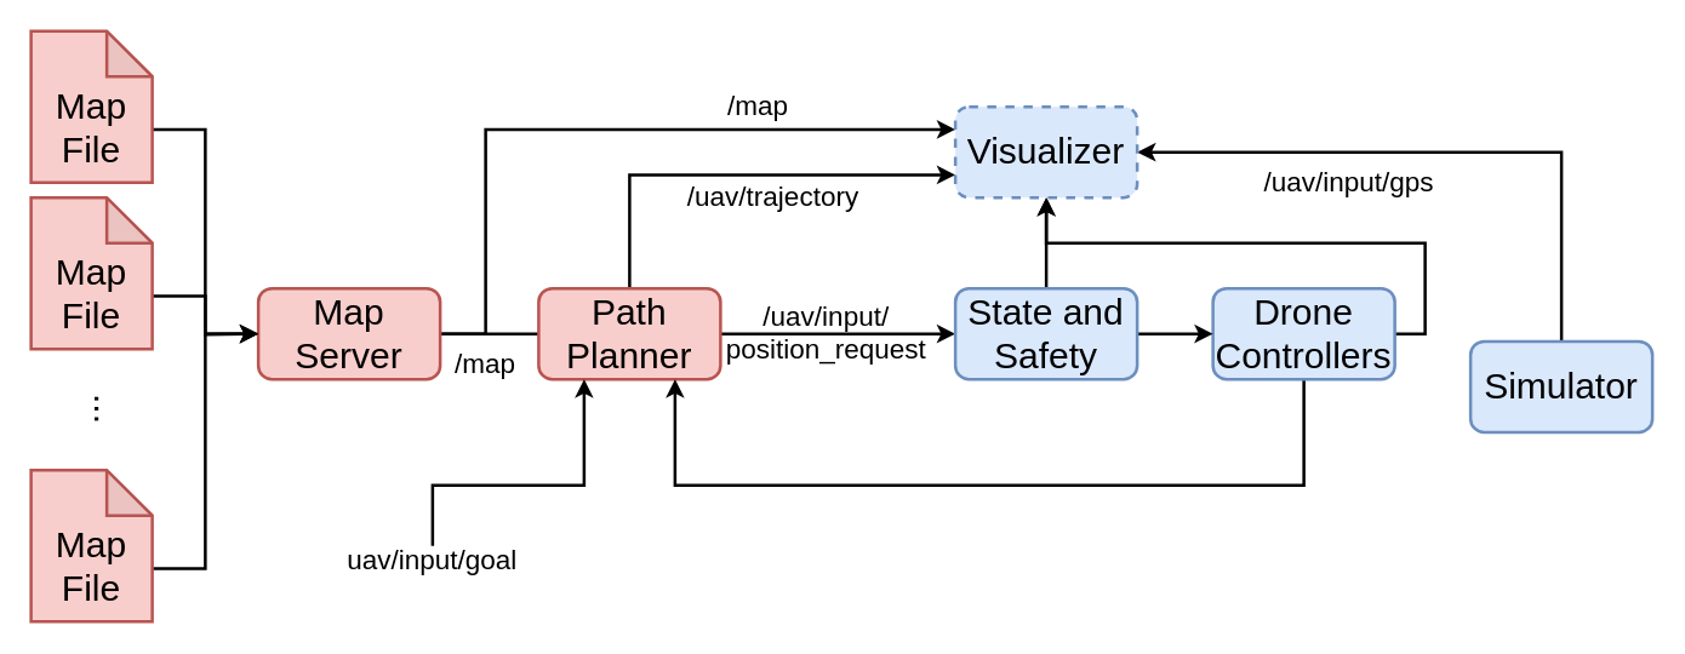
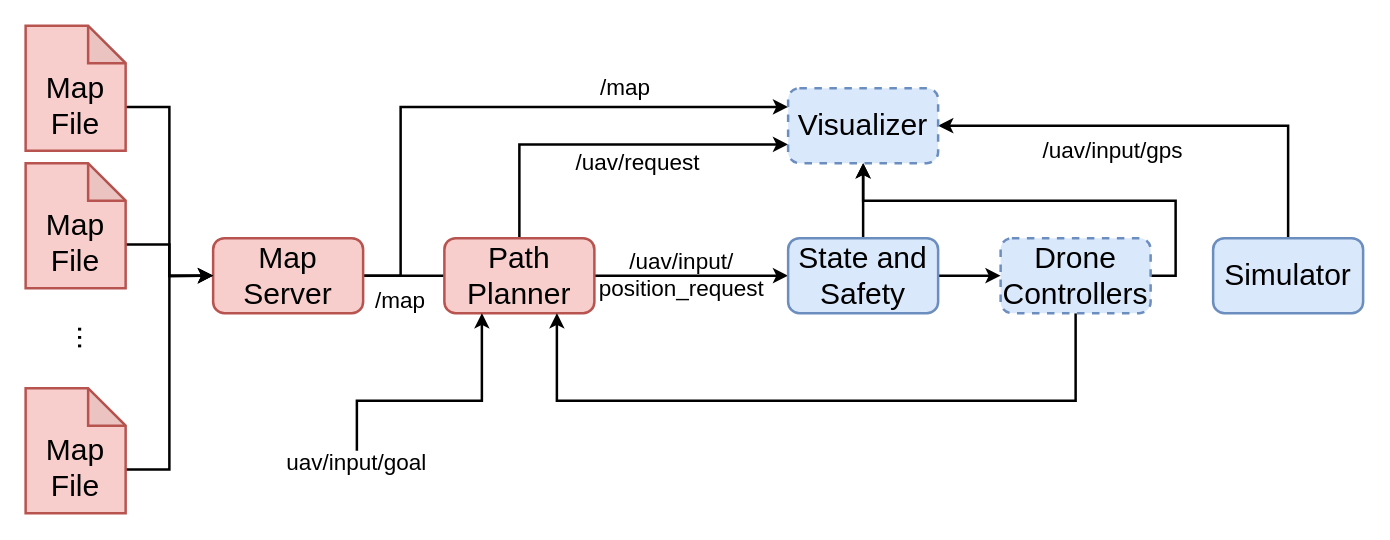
  <mxCell id="0" />
  <mxCell id="1" parent="0" />
  <mxCell id="2" style="edgeStyle=orthogonalEdgeStyle;rounded=0;orthogonalLoop=1;jettySize=auto;html=1;exitX=1;exitY=0.5;exitDx=0;exitDy=0;entryX=0;entryY=0.5;entryDx=0;entryDy=0;fontSize=24;strokeWidth=2;endArrow=none;" parent="1" source="4" target="7" edge="1"><mxGeometry relative="1" as="geometry" /></mxCell>
  <mxCell id="3" style="edgeStyle=orthogonalEdgeStyle;rounded=0;orthogonalLoop=1;jettySize=auto;html=1;exitX=1;exitY=0.5;exitDx=0;exitDy=0;entryX=0;entryY=0.25;entryDx=0;entryDy=0;strokeWidth=2;" edge="1" parent="1" source="4" target="13"><mxGeometry relative="1" as="geometry"><Array as="points"><mxPoint x="320" y="220" /><mxPoint x="320" y="85" /></Array></mxGeometry></mxCell>
  <mxCell id="4" value="Map Server" style="rounded=1;whiteSpace=wrap;html=1;fontSize=24;strokeWidth=2;fillColor=#f8cecc;strokeColor=#b85450;" parent="1" vertex="1"><mxGeometry x="170" y="190" width="120" height="60" as="geometry" /></mxCell>
  <mxCell id="5" style="edgeStyle=orthogonalEdgeStyle;rounded=0;orthogonalLoop=1;jettySize=auto;html=1;exitX=1;exitY=0.5;exitDx=0;exitDy=0;entryX=0;entryY=0.5;entryDx=0;entryDy=0;fontSize=24;strokeWidth=2;" parent="1" source="7" target="23" edge="1"><mxGeometry relative="1" as="geometry" /></mxCell>
  <mxCell id="6" style="edgeStyle=orthogonalEdgeStyle;rounded=0;orthogonalLoop=1;jettySize=auto;html=1;exitX=0.5;exitY=0;exitDx=0;exitDy=0;entryX=0;entryY=0.75;entryDx=0;entryDy=0;strokeWidth=2;" edge="1" parent="1" source="7" target="13"><mxGeometry relative="1" as="geometry" /></mxCell>
  <mxCell id="7" value="Path Planner" style="rounded=1;whiteSpace=wrap;html=1;fontSize=24;strokeWidth=2;fillColor=#f8cecc;strokeColor=#b85450;" parent="1" vertex="1"><mxGeometry x="355" y="190" width="120" height="60" as="geometry" /></mxCell>
  <mxCell id="8" style="edgeStyle=orthogonalEdgeStyle;rounded=0;orthogonalLoop=1;jettySize=auto;html=1;exitX=1;exitY=0.5;exitDx=0;exitDy=0;fontSize=24;strokeWidth=2;" parent="1" source="10" target="13" edge="1"><mxGeometry relative="1" as="geometry" /></mxCell>
  <mxCell id="9" style="edgeStyle=orthogonalEdgeStyle;rounded=0;orthogonalLoop=1;jettySize=auto;html=1;exitX=0.5;exitY=1;exitDx=0;exitDy=0;entryX=0.75;entryY=1;entryDx=0;entryDy=0;strokeWidth=2;" edge="1" parent="1" source="10" target="7"><mxGeometry relative="1" as="geometry"><Array as="points"><mxPoint x="860" y="320" /><mxPoint x="445" y="320" /></Array></mxGeometry></mxCell>
- <mxCell id="10" value="Drone Controllers" style="rounded=1;whiteSpace=wrap;html=1;fontSize=24;strokeWidth=2;fillColor=#dae8fc;strokeColor=#6c8ebf;" parent="1" vertex="1"><mxGeometry x="800" y="190" width="120" height="60" as="geometry" /></mxCell>
+ <mxCell id="10" value="Drone Controllers" style="rounded=1;whiteSpace=wrap;html=1;fontSize=24;strokeWidth=2;fillColor=#dae8fc;strokeColor=#6c8ebf;dashed=1;" parent="1" vertex="1"><mxGeometry x="800" y="190" width="120" height="60" as="geometry" /></mxCell>
  <mxCell id="11" style="edgeStyle=orthogonalEdgeStyle;rounded=0;orthogonalLoop=1;jettySize=auto;html=1;exitX=0.5;exitY=0;exitDx=0;exitDy=0;entryX=1;entryY=0.5;entryDx=0;entryDy=0;fontSize=24;strokeWidth=2;" parent="1" source="12" target="13" edge="1"><mxGeometry relative="1" as="geometry" /></mxCell>
- <mxCell id="12" value="Simulator" style="rounded=1;whiteSpace=wrap;html=1;fontSize=24;strokeWidth=2;fillColor=#dae8fc;strokeColor=#6c8ebf;" parent="1" vertex="1"><mxGeometry x="970" y="225" width="120" height="60" as="geometry" /></mxCell>
+ <mxCell id="12" value="Simulator" style="rounded=1;whiteSpace=wrap;html=1;fontSize=24;strokeWidth=2;fillColor=#dae8fc;strokeColor=#6c8ebf;" parent="1" vertex="1"><mxGeometry x="970" y="190" width="120" height="60" as="geometry" /></mxCell>
  <mxCell id="13" value="Visualizer" style="rounded=1;whiteSpace=wrap;html=1;fontSize=24;strokeWidth=2;fillColor=#dae8fc;strokeColor=#6c8ebf;dashed=1;" parent="1" vertex="1"><mxGeometry x="630" y="70" width="120" height="60" as="geometry" /></mxCell>
  <mxCell id="14" style="edgeStyle=orthogonalEdgeStyle;rounded=0;orthogonalLoop=1;jettySize=auto;html=1;exitX=0;exitY=0;exitDx=80;exitDy=65;exitPerimeter=0;entryX=0;entryY=0.5;entryDx=0;entryDy=0;fontSize=24;strokeWidth=2;" parent="1" source="15" target="4" edge="1"><mxGeometry relative="1" as="geometry" /></mxCell>
  <mxCell id="15" value="&lt;br style=&quot;font-size: 24px;&quot;&gt;Map&lt;br style=&quot;font-size: 24px;&quot;&gt;File" style="shape=note;whiteSpace=wrap;html=1;backgroundOutline=1;darkOpacity=0.05;fontSize=24;strokeWidth=2;fillColor=#f8cecc;strokeColor=#b85450;" parent="1" vertex="1"><mxGeometry x="20" y="20" width="80" height="100" as="geometry" /></mxCell>
  <mxCell id="16" style="edgeStyle=orthogonalEdgeStyle;rounded=0;orthogonalLoop=1;jettySize=auto;html=1;exitX=0;exitY=0;exitDx=80;exitDy=65;exitPerimeter=0;fontSize=24;strokeWidth=2;" parent="1" source="17" edge="1"><mxGeometry relative="1" as="geometry"><mxPoint x="170" y="220" as="targetPoint" /></mxGeometry></mxCell>
  <mxCell id="17" value="&lt;br style=&quot;font-size: 24px;&quot;&gt;Map&lt;br style=&quot;font-size: 24px;&quot;&gt;File" style="shape=note;whiteSpace=wrap;html=1;backgroundOutline=1;darkOpacity=0.05;fontSize=24;strokeWidth=2;fillColor=#f8cecc;strokeColor=#b85450;" parent="1" vertex="1"><mxGeometry x="20" y="130" width="80" height="100" as="geometry" /></mxCell>
  <mxCell id="18" style="edgeStyle=orthogonalEdgeStyle;rounded=0;orthogonalLoop=1;jettySize=auto;html=1;exitX=0;exitY=0;exitDx=80;exitDy=65;exitPerimeter=0;entryX=0;entryY=0.5;entryDx=0;entryDy=0;fontSize=24;strokeWidth=2;" parent="1" source="19" target="4" edge="1"><mxGeometry relative="1" as="geometry" /></mxCell>
  <mxCell id="19" value="&lt;br style=&quot;font-size: 24px;&quot;&gt;Map&lt;br style=&quot;font-size: 24px;&quot;&gt;File" style="shape=note;whiteSpace=wrap;html=1;backgroundOutline=1;darkOpacity=0.05;fontSize=24;strokeWidth=2;fillColor=#f8cecc;strokeColor=#b85450;" parent="1" vertex="1"><mxGeometry x="20" y="310" width="80" height="100" as="geometry" /></mxCell>
  <mxCell id="20" value="..." style="text;html=1;strokeColor=none;fillColor=none;align=center;verticalAlign=middle;whiteSpace=wrap;rounded=0;fontSize=24;rotation=90;strokeWidth=2;" parent="1" vertex="1"><mxGeometry x="50" y="260" width="40" height="20" as="geometry" /></mxCell>
  <mxCell id="21" style="edgeStyle=orthogonalEdgeStyle;rounded=0;orthogonalLoop=1;jettySize=auto;html=1;exitX=1;exitY=0.5;exitDx=0;exitDy=0;entryX=0;entryY=0.5;entryDx=0;entryDy=0;fontSize=24;strokeWidth=2;" parent="1" source="23" target="10" edge="1"><mxGeometry relative="1" as="geometry" /></mxCell>
  <mxCell id="22" style="edgeStyle=orthogonalEdgeStyle;rounded=0;orthogonalLoop=1;jettySize=auto;html=1;exitX=0.5;exitY=0;exitDx=0;exitDy=0;entryX=0.5;entryY=1;entryDx=0;entryDy=0;fontSize=24;strokeWidth=2;" parent="1" source="23" target="13" edge="1"><mxGeometry relative="1" as="geometry" /></mxCell>
  <mxCell id="23" value="State and Safety" style="rounded=1;whiteSpace=wrap;html=1;fontSize=24;strokeWidth=2;fillColor=#dae8fc;strokeColor=#6c8ebf;" parent="1" vertex="1"><mxGeometry x="630" y="190" width="120" height="60" as="geometry" /></mxCell>
  <mxCell id="24" value="/map" style="text;html=1;strokeColor=none;fillColor=none;align=center;verticalAlign=middle;whiteSpace=wrap;rounded=0;fontSize=18;strokeWidth=2;" parent="1" vertex="1"><mxGeometry x="300" y="230" width="40" height="20" as="geometry" /></mxCell>
  <mxCell id="25" value="/uav/input/&lt;br&gt;position_request" style="text;html=1;strokeColor=none;fillColor=none;align=center;verticalAlign=middle;whiteSpace=wrap;rounded=0;fontSize=18;strokeWidth=2;" parent="1" vertex="1"><mxGeometry x="480" y="205" width="130" height="30" as="geometry" /></mxCell>
  <mxCell id="26" style="edgeStyle=orthogonalEdgeStyle;rounded=0;orthogonalLoop=1;jettySize=auto;html=1;exitX=0.5;exitY=0;exitDx=0;exitDy=0;entryX=0.25;entryY=1;entryDx=0;entryDy=0;strokeWidth=2;" edge="1" parent="1" source="27" target="7"><mxGeometry relative="1" as="geometry"><Array as="points"><mxPoint x="285" y="320" /><mxPoint x="385" y="320" /></Array></mxGeometry></mxCell>
  <mxCell id="27" value="uav/input/goal" style="text;html=1;strokeColor=none;fillColor=none;align=center;verticalAlign=middle;whiteSpace=wrap;rounded=0;fontSize=18;strokeWidth=2;" parent="1" vertex="1"><mxGeometry x="215" y="360" width="140" height="20" as="geometry" /></mxCell>
- <mxCell id="28" value="/uav/trajectory" style="text;html=1;strokeColor=none;fillColor=none;align=center;verticalAlign=middle;whiteSpace=wrap;rounded=0;fontSize=18;strokeWidth=2;" vertex="1" parent="1"><mxGeometry x="440" y="120" width="140" height="20" as="geometry" /></mxCell>
+ <mxCell id="28" value="/uav/request" style="text;html=1;strokeColor=none;fillColor=none;align=center;verticalAlign=middle;whiteSpace=wrap;rounded=0;fontSize=18;strokeWidth=2;" vertex="1" parent="1"><mxGeometry x="440" y="120" width="140" height="20" as="geometry" /></mxCell>
  <mxCell id="29" value="/uav/input/gps" style="text;html=1;strokeColor=none;fillColor=none;align=center;verticalAlign=middle;whiteSpace=wrap;rounded=0;fontSize=18;strokeWidth=2;" vertex="1" parent="1"><mxGeometry x="760" y="110" width="260" height="20" as="geometry" /></mxCell>
  <mxCell id="30" value="/map" style="text;html=1;strokeColor=none;fillColor=none;align=center;verticalAlign=middle;whiteSpace=wrap;rounded=0;fontSize=18;strokeWidth=2;" vertex="1" parent="1"><mxGeometry x="480" y="60" width="40" height="20" as="geometry" /></mxCell>
